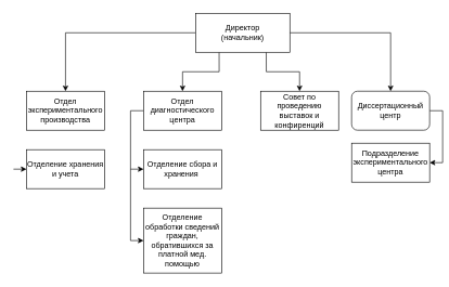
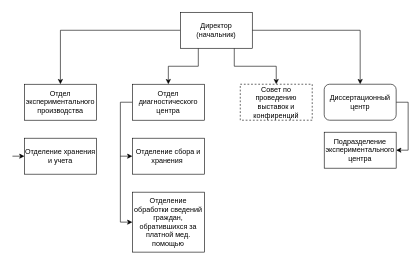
  <mxCell id="0" />
  <mxCell id="1" parent="0" />
  <mxCell id="2" style="edgeStyle=orthogonalEdgeStyle;rounded=0;orthogonalLoop=1;jettySize=auto;html=1;exitX=0.25;exitY=1;exitDx=0;exitDy=0;entryX=0.5;entryY=0;entryDx=0;entryDy=0;align=center;" parent="1" source="6" target="10" edge="1"><mxGeometry relative="1" as="geometry"><mxPoint x="310" y="140" as="targetPoint" /></mxGeometry></mxCell>
  <mxCell id="3" style="edgeStyle=orthogonalEdgeStyle;rounded=0;orthogonalLoop=1;jettySize=auto;html=1;exitX=0;exitY=0.5;exitDx=0;exitDy=0;align=center;" parent="1" source="6" target="8" edge="1"><mxGeometry relative="1" as="geometry" /></mxCell>
  <mxCell id="4" style="edgeStyle=orthogonalEdgeStyle;rounded=0;orthogonalLoop=1;jettySize=auto;html=1;exitX=0.75;exitY=1;exitDx=0;exitDy=0;entryX=0.5;entryY=0;entryDx=0;entryDy=0;align=center;" edge="1" parent="1" source="6" target="11"><mxGeometry relative="1" as="geometry" /></mxCell>
  <mxCell id="5" style="edgeStyle=orthogonalEdgeStyle;rounded=0;orthogonalLoop=1;jettySize=auto;html=1;exitX=1;exitY=0.5;exitDx=0;exitDy=0;entryX=0.5;entryY=0;entryDx=0;entryDy=0;align=center;" edge="1" parent="1" source="6" target="17"><mxGeometry relative="1" as="geometry" /></mxCell>
- <mxCell id="6" value="Директор&lt;br&gt;(начальник)" style="rounded=0;whiteSpace=wrap;html=1;align=center;" parent="1" vertex="1"><mxGeometry x="300" y="20" width="145" height="60" as="geometry" /></mxCell>
+ <mxCell id="6" value="Директор&lt;br&gt;(начальник)" style="rounded=0;whiteSpace=wrap;html=1;align=center;" parent="1" vertex="1"><mxGeometry x="300" y="20" width="120" height="60" as="geometry" /></mxCell>
  <mxCell id="7" value="Отделение хранения и учета" style="rounded=0;whiteSpace=wrap;html=1;align=center;" parent="1" vertex="1"><mxGeometry x="40" y="230" width="120" height="60" as="geometry" /></mxCell>
  <mxCell id="8" value="Отдел экспериментального производства" style="rounded=0;whiteSpace=wrap;html=1;align=center;" parent="1" vertex="1"><mxGeometry x="40" y="140" width="120" height="60" as="geometry" /></mxCell>
  <mxCell id="9" style="edgeStyle=orthogonalEdgeStyle;rounded=0;orthogonalLoop=1;jettySize=auto;html=1;exitX=0;exitY=0.5;exitDx=0;exitDy=0;entryX=0;entryY=0.5;entryDx=0;entryDy=0;align=center;" edge="1" parent="1" source="10" target="13"><mxGeometry relative="1" as="geometry" /></mxCell>
  <mxCell id="10" value="Отдел диагностического центра" style="rounded=0;whiteSpace=wrap;html=1;align=center;" parent="1" vertex="1"><mxGeometry x="220" y="140" width="120" height="60" as="geometry" /></mxCell>
- <mxCell id="11" value="Совет по проведению выставок и конфиренций" style="rounded=0;whiteSpace=wrap;html=1;align=center;" vertex="1" parent="1"><mxGeometry x="400" y="140" width="120" height="60" as="geometry" /></mxCell>
+ <mxCell id="11" value="Совет по проведению выставок и конфиренций" style="rounded=0;whiteSpace=wrap;html=1;align=center;dashed=1;" vertex="1" parent="1"><mxGeometry x="400" y="140" width="120" height="60" as="geometry" /></mxCell>
  <mxCell id="12" value="Отделение сбора и хранения&amp;nbsp;" style="rounded=0;whiteSpace=wrap;html=1;align=center;" vertex="1" parent="1"><mxGeometry x="220" y="230" width="120" height="60" as="geometry" /></mxCell>
  <mxCell id="13" value="Отделение обработки сведений граждан, обратившихся за платной мед. помощью" style="rounded=0;whiteSpace=wrap;html=1;align=center;" vertex="1" parent="1"><mxGeometry x="220" y="320" width="120" height="100" as="geometry" /></mxCell>
  <mxCell id="14" value="" style="endArrow=classic;html=1;rounded=0;entryX=0;entryY=0.5;entryDx=0;entryDy=0;align=center;" edge="1" parent="1" target="12"><mxGeometry width="50" height="50" relative="1" as="geometry"><mxPoint x="200" y="260" as="sourcePoint" /><mxPoint x="280" y="240" as="targetPoint" /></mxGeometry></mxCell>
  <mxCell id="15" value="" style="endArrow=classic;html=1;rounded=0;entryX=0;entryY=0.5;entryDx=0;entryDy=0;align=center;" edge="1" parent="1" target="7"><mxGeometry width="50" height="50" relative="1" as="geometry"><mxPoint x="20" y="260" as="sourcePoint" /><mxPoint x="82" y="230" as="targetPoint" /></mxGeometry></mxCell>
  <mxCell id="16" style="edgeStyle=orthogonalEdgeStyle;rounded=0;orthogonalLoop=1;jettySize=auto;html=1;exitX=1;exitY=0.5;exitDx=0;exitDy=0;entryX=1;entryY=0.5;entryDx=0;entryDy=0;align=center;" edge="1" parent="1" source="17" target="18"><mxGeometry relative="1" as="geometry" /></mxCell>
  <mxCell id="17" value="Диссертационный центр" style="whiteSpace=wrap;html=1;align=center;rounded=1;" vertex="1" parent="1"><mxGeometry x="540" y="140" width="120" height="60" as="geometry" /></mxCell>
  <mxCell id="18" value="Подразделение экспериментального центра" style="rounded=0;whiteSpace=wrap;html=1;align=center;" vertex="1" parent="1"><mxGeometry x="540" y="220" width="120" height="60" as="geometry" /></mxCell>
